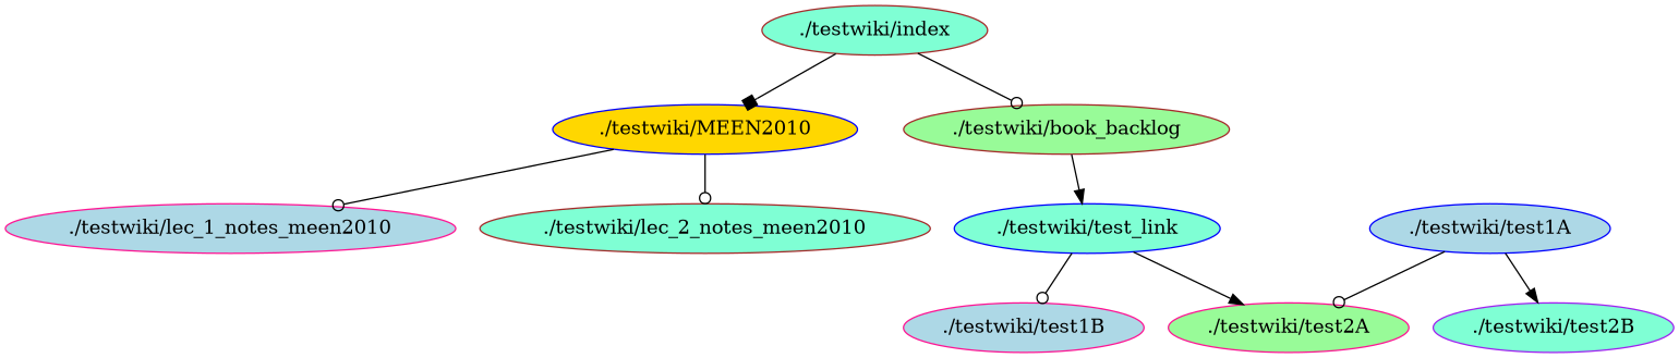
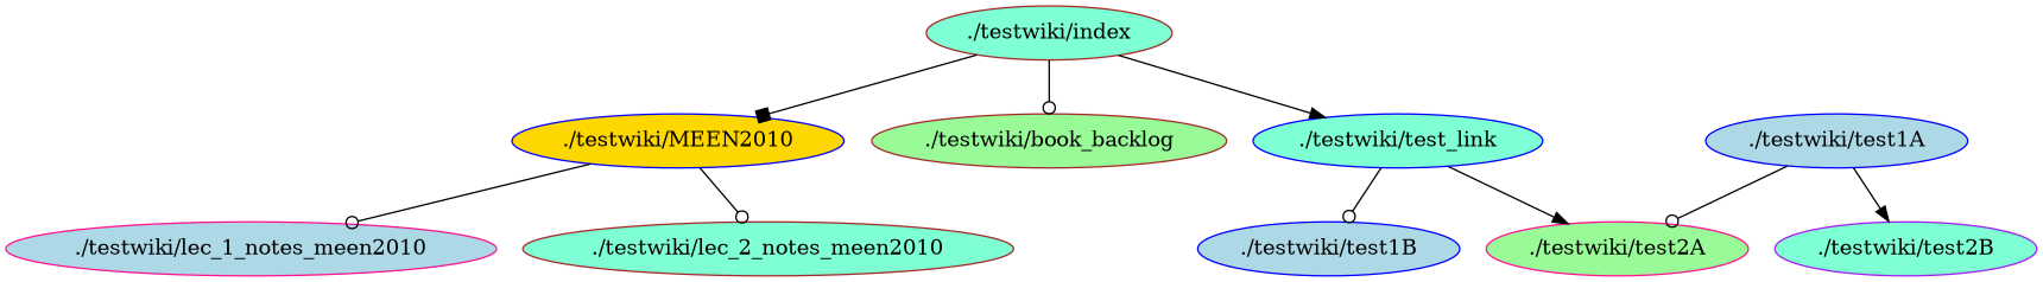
  digraph {
    node [color=blue fillcolor=aquamarine style=filled]
    edge [arrowhead=odot]
    "./testwiki/MEEN2010" [fillcolor=gold]
    "./testwiki/lec_1_notes_meen2010" [color=deeppink fillcolor=lightblue]
    "./testwiki/lec_2_notes_meen2010" [color=brown]
    "./testwiki/index" [color=brown]
    "./testwiki/book_backlog" [color=brown fillcolor=palegreen]
    "./testwiki/test_link"
-   "./testwiki/test1B" [color=deeppink fillcolor=lightblue]
+   "./testwiki/test1B" [fillcolor=lightblue]
    "./testwiki/test2A" [color=deeppink fillcolor=palegreen]
    "./testwiki/test1A" [fillcolor=lightblue]
    "./testwiki/test2B" [color=purple]
    "./testwiki/MEEN2010" -> "./testwiki/lec_1_notes_meen2010"
    "./testwiki/MEEN2010" -> "./testwiki/lec_2_notes_meen2010"
    "./testwiki/index" -> "./testwiki/MEEN2010" [arrowhead=box]
    "./testwiki/index" -> "./testwiki/book_backlog"
-   "./testwiki/book_backlog" -> "./testwiki/test_link" [arrowhead=normal]
+   "./testwiki/index" -> "./testwiki/test_link" [arrowhead=normal]
    "./testwiki/test_link" -> "./testwiki/test1B"
    "./testwiki/test_link" -> "./testwiki/test2A" [arrowhead=normal]
    "./testwiki/test1A" -> "./testwiki/test2A"
    "./testwiki/test1A" -> "./testwiki/test2B" [arrowhead=normal]
  }
